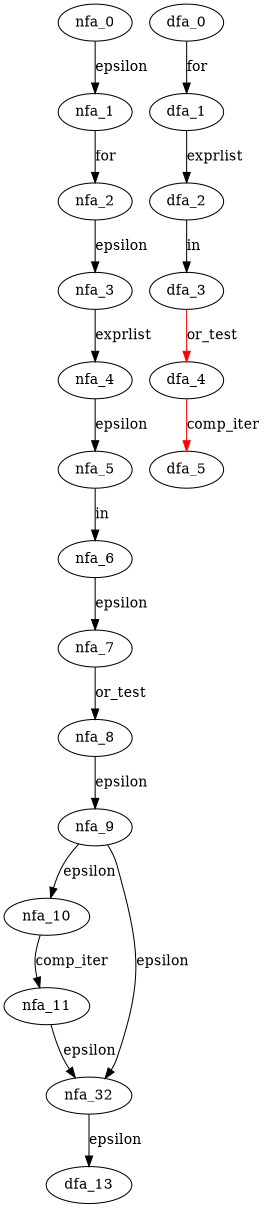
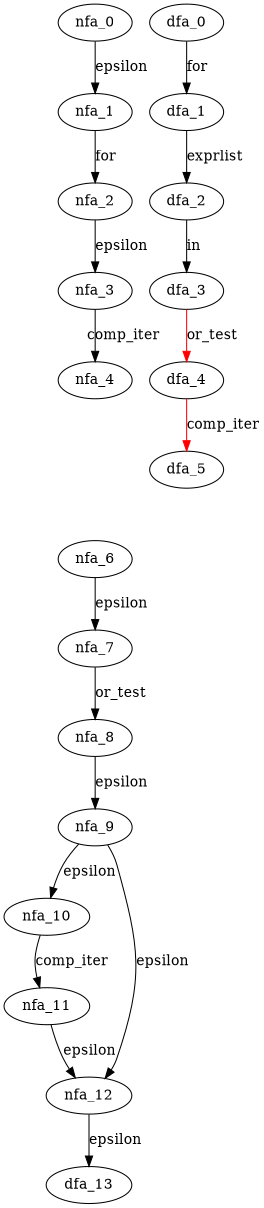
  digraph {
    nfa_0
    nfa_1
    nfa_2
    nfa_3
    nfa_4
-   nfa_5
    nfa_6
    nfa_7
    nfa_8
    nfa_9
    nfa_10
-   nfa_12 [label=nfa_32]
+   nfa_12
    nfa_11
    n14 [label=dfa_13]
    dfa_0
    dfa_1
    dfa_2
    dfa_3
    dfa_4
    dfa_5
    subgraph sub_1 {
      nfa_0
      nfa_1
      nfa_2
      nfa_3
      nfa_4
-     nfa_5
      nfa_6
      nfa_7
      nfa_8
      nfa_9
      nfa_10
      nfa_12
      nfa_11
      n14
    }
    subgraph sub_2 {
      dfa_0
      dfa_1
      dfa_2
      dfa_3
      dfa_4
      dfa_5
    }
    nfa_0 -> nfa_1 [label=epsilon]
    nfa_1 -> nfa_2 [label=for]
    nfa_2 -> nfa_3 [label=epsilon]
-   nfa_3 -> nfa_4 [label=exprlist]
-   nfa_4 -> nfa_5 [label=epsilon]
-   nfa_5 -> nfa_6 [label=in]
+   nfa_3 -> nfa_4 [label=comp_iter]
    nfa_6 -> nfa_7 [label=epsilon]
    nfa_7 -> nfa_8 [label=or_test]
    nfa_8 -> nfa_9 [label=epsilon]
    nfa_9 -> nfa_10 [label=epsilon]
    nfa_9 -> nfa_12 [label=epsilon]
    nfa_10 -> nfa_11 [label=comp_iter]
    nfa_12 -> n14 [label=epsilon]
    nfa_11 -> nfa_12 [label=epsilon]
    dfa_0 -> dfa_1 [label=for]
    dfa_1 -> dfa_2 [label=exprlist]
    dfa_2 -> dfa_3 [label=in]
    dfa_3 -> dfa_4 [color=red label=or_test]
    dfa_4 -> dfa_5 [color=red label=comp_iter]
  }
